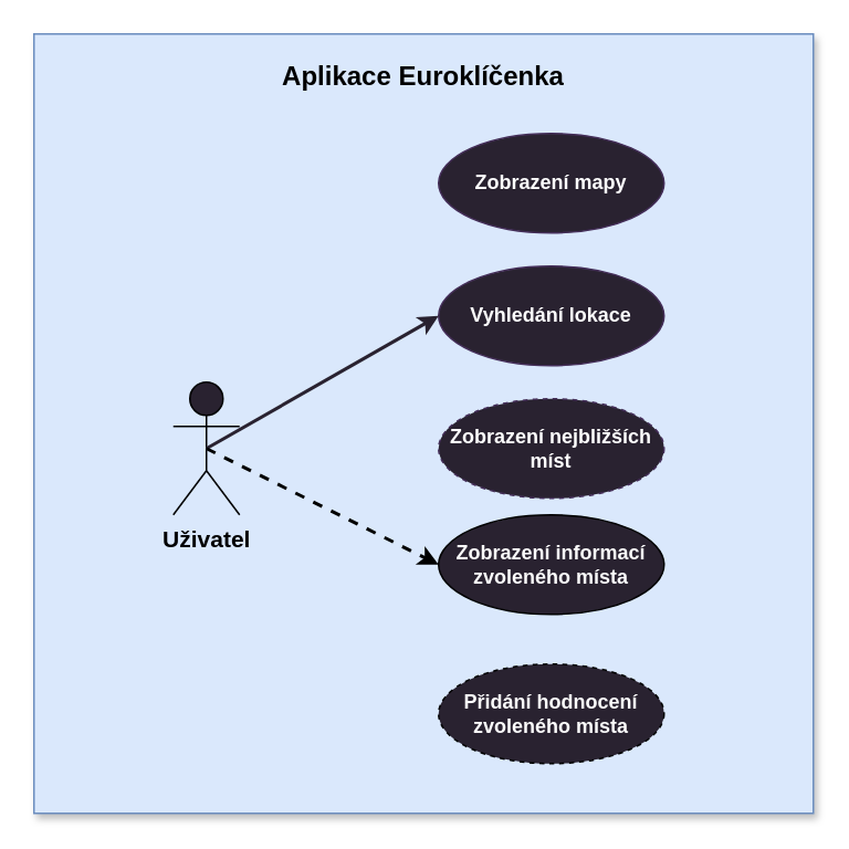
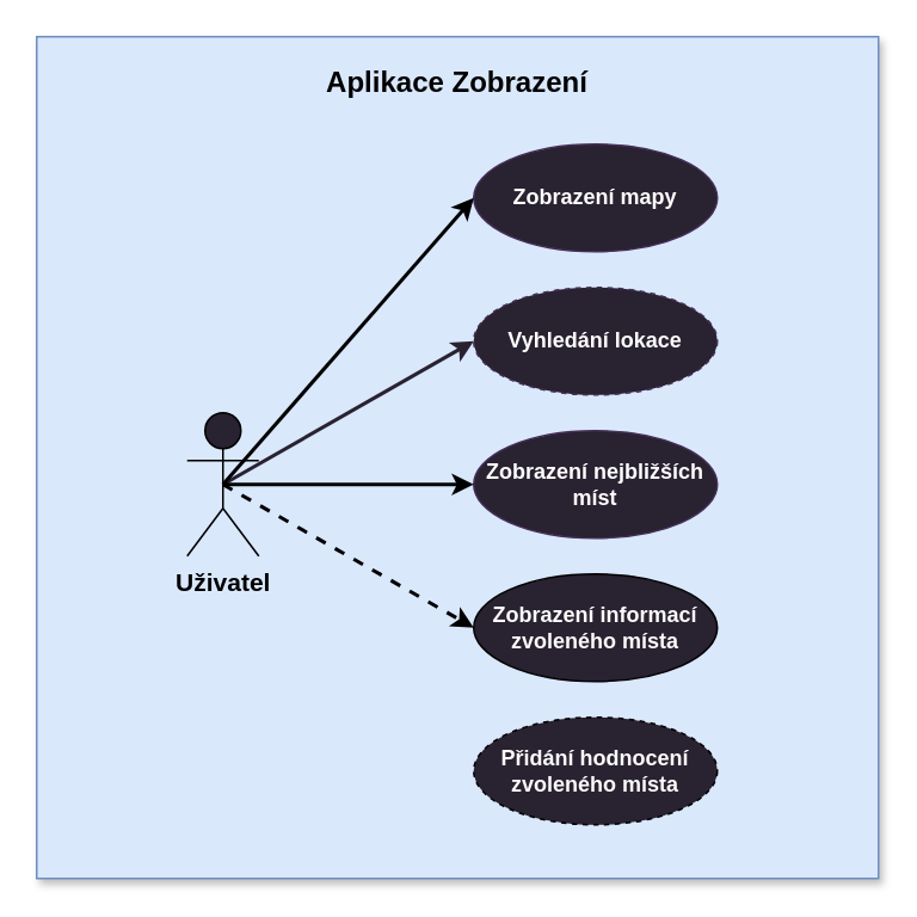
  <mxCell id="0" />
  <mxCell id="1" parent="0" />
  <mxCell id="2" value="" style="whiteSpace=wrap;html=1;aspect=fixed;fillColor=#dae8fc;strokeColor=#6c8ebf;shadow=1;" vertex="1" parent="1"><mxGeometry x="20" y="20" width="470" height="470" as="geometry" /></mxCell>
  <mxCell id="3" value="&lt;font size=&quot;1&quot;&gt;&lt;b style=&quot;font-size: 14px;&quot;&gt;Uživatel&lt;/b&gt;&lt;/font&gt;" style="shape=umlActor;verticalLabelPosition=bottom;verticalAlign=top;html=1;outlineConnect=0;fillColor=#292230;" vertex="1" parent="1"><mxGeometry x="104" y="230" width="40" height="80" as="geometry" /></mxCell>
  <mxCell id="4" value="&lt;b&gt;Zobrazení mapy&lt;/b&gt;" style="ellipse;whiteSpace=wrap;html=1;fillColor=#292230;fontColor=#ffffff;strokeColor=#432D57;" vertex="1" parent="1"><mxGeometry x="264" y="80" width="136" height="60" as="geometry" /></mxCell>
- <mxCell id="5" value="&lt;b&gt;Vyhledání lokace&lt;/b&gt;" style="ellipse;whiteSpace=wrap;html=1;fillColor=#292230;fontColor=#ffffff;strokeColor=#432D57;" vertex="1" parent="1"><mxGeometry x="264" y="160" width="136" height="60" as="geometry" /></mxCell>
- <mxCell id="6" value="&lt;b&gt;Zobrazení nejbližších míst&lt;/b&gt;" style="ellipse;whiteSpace=wrap;html=1;fillColor=#292230;fontColor=#ffffff;strokeColor=#432D57;dashed=1;" vertex="1" parent="1"><mxGeometry x="264" y="240" width="136" height="60" as="geometry" /></mxCell>
- <mxCell id="7" value="&lt;b&gt;&lt;font color=&quot;#fcfcfc&quot;&gt;Zobrazení informací&lt;br&gt;zvoleného místa&lt;/font&gt;&lt;/b&gt;" style="ellipse;whiteSpace=wrap;html=1;fillColor=#292230;" vertex="1" parent="1"><mxGeometry x="264" y="310" width="136" height="60" as="geometry" /></mxCell>
+ <mxCell id="5" value="&lt;b&gt;Vyhledání lokace&lt;/b&gt;" style="ellipse;whiteSpace=wrap;html=1;fillColor=#292230;fontColor=#ffffff;strokeColor=#432D57;dashed=1;" vertex="1" parent="1"><mxGeometry x="264" y="160" width="136" height="60" as="geometry" /></mxCell>
+ <mxCell id="6" value="&lt;b&gt;Zobrazení nejbližších míst&lt;/b&gt;" style="ellipse;whiteSpace=wrap;html=1;fillColor=#292230;fontColor=#ffffff;strokeColor=#432D57;" vertex="1" parent="1"><mxGeometry x="264" y="240" width="136" height="60" as="geometry" /></mxCell>
+ <mxCell id="7" value="&lt;b&gt;&lt;font color=&quot;#fcfcfc&quot;&gt;Zobrazení informací&lt;br&gt;zvoleného místa&lt;/font&gt;&lt;/b&gt;" style="ellipse;whiteSpace=wrap;html=1;fillColor=#292230;" vertex="1" parent="1"><mxGeometry x="264" y="320" width="136" height="60" as="geometry" /></mxCell>
  <mxCell id="8" value="&lt;b&gt;&lt;font color=&quot;#fcfcfc&quot;&gt;Přidání hodnocení zvoleného místa&lt;br&gt;&lt;/font&gt;&lt;/b&gt;" style="ellipse;whiteSpace=wrap;html=1;fillColor=#292230;dashed=1;" vertex="1" parent="1"><mxGeometry x="264" y="400" width="136" height="60" as="geometry" /></mxCell>
  <mxCell id="9" value="" style="endArrow=classic;html=1;rounded=0;entryX=0;entryY=0.5;entryDx=0;entryDy=0;strokeColor=#292230;strokeWidth=2;" edge="1" parent="1" target="5"><mxGeometry width="50" height="50" relative="1" as="geometry"><mxPoint x="124" y="270" as="sourcePoint" /><mxPoint x="374" y="230" as="targetPoint" /></mxGeometry></mxCell>
+ <mxCell id="10" value="" style="endArrow=classic;html=1;rounded=0;entryX=0;entryY=0.5;entryDx=0;entryDy=0;strokeWidth=2;exitX=0.5;exitY=0.5;exitDx=0;exitDy=0;exitPerimeter=0;" edge="1" parent="1" source="3" target="4"><mxGeometry width="50" height="50" relative="1" as="geometry"><mxPoint x="154" y="240" as="sourcePoint" /><mxPoint x="374" y="230" as="targetPoint" /></mxGeometry></mxCell>
+ <mxCell id="11" value="" style="endArrow=classic;html=1;rounded=0;entryX=0;entryY=0.5;entryDx=0;entryDy=0;strokeWidth=2;exitX=0.5;exitY=0.5;exitDx=0;exitDy=0;exitPerimeter=0;" edge="1" parent="1" source="3" target="6"><mxGeometry width="50" height="50" relative="1" as="geometry"><mxPoint x="324" y="280" as="sourcePoint" /><mxPoint x="374" y="230" as="targetPoint" /></mxGeometry></mxCell>
  <mxCell id="12" value="" style="endArrow=classic;html=1;rounded=0;entryX=0;entryY=0.5;entryDx=0;entryDy=0;strokeWidth=2;exitX=0.5;exitY=0.5;exitDx=0;exitDy=0;exitPerimeter=0;dashed=1;" edge="1" parent="1" source="3" target="7"><mxGeometry width="50" height="50" relative="1" as="geometry"><mxPoint x="324" y="280" as="sourcePoint" /><mxPoint x="374" y="230" as="targetPoint" /></mxGeometry></mxCell>
- <mxCell id="13" value="&lt;font style=&quot;font-size: 16px;&quot;&gt;&lt;b&gt;Aplikace Euroklíčenka&lt;/b&gt;&lt;/font&gt;" style="text;html=1;strokeColor=none;fillColor=none;align=center;verticalAlign=middle;whiteSpace=wrap;rounded=0;" vertex="1" parent="1"><mxGeometry x="145" y="30" width="220" height="30" as="geometry" /></mxCell>
+ <mxCell id="13" value="&lt;font style=&quot;font-size: 16px;&quot;&gt;&lt;b&gt;Aplikace Zobrazení&lt;/b&gt;&lt;/font&gt;" style="text;html=1;strokeColor=none;fillColor=none;align=center;verticalAlign=middle;whiteSpace=wrap;rounded=0;" vertex="1" parent="1"><mxGeometry x="145" y="30" width="220" height="30" as="geometry" /></mxCell>
